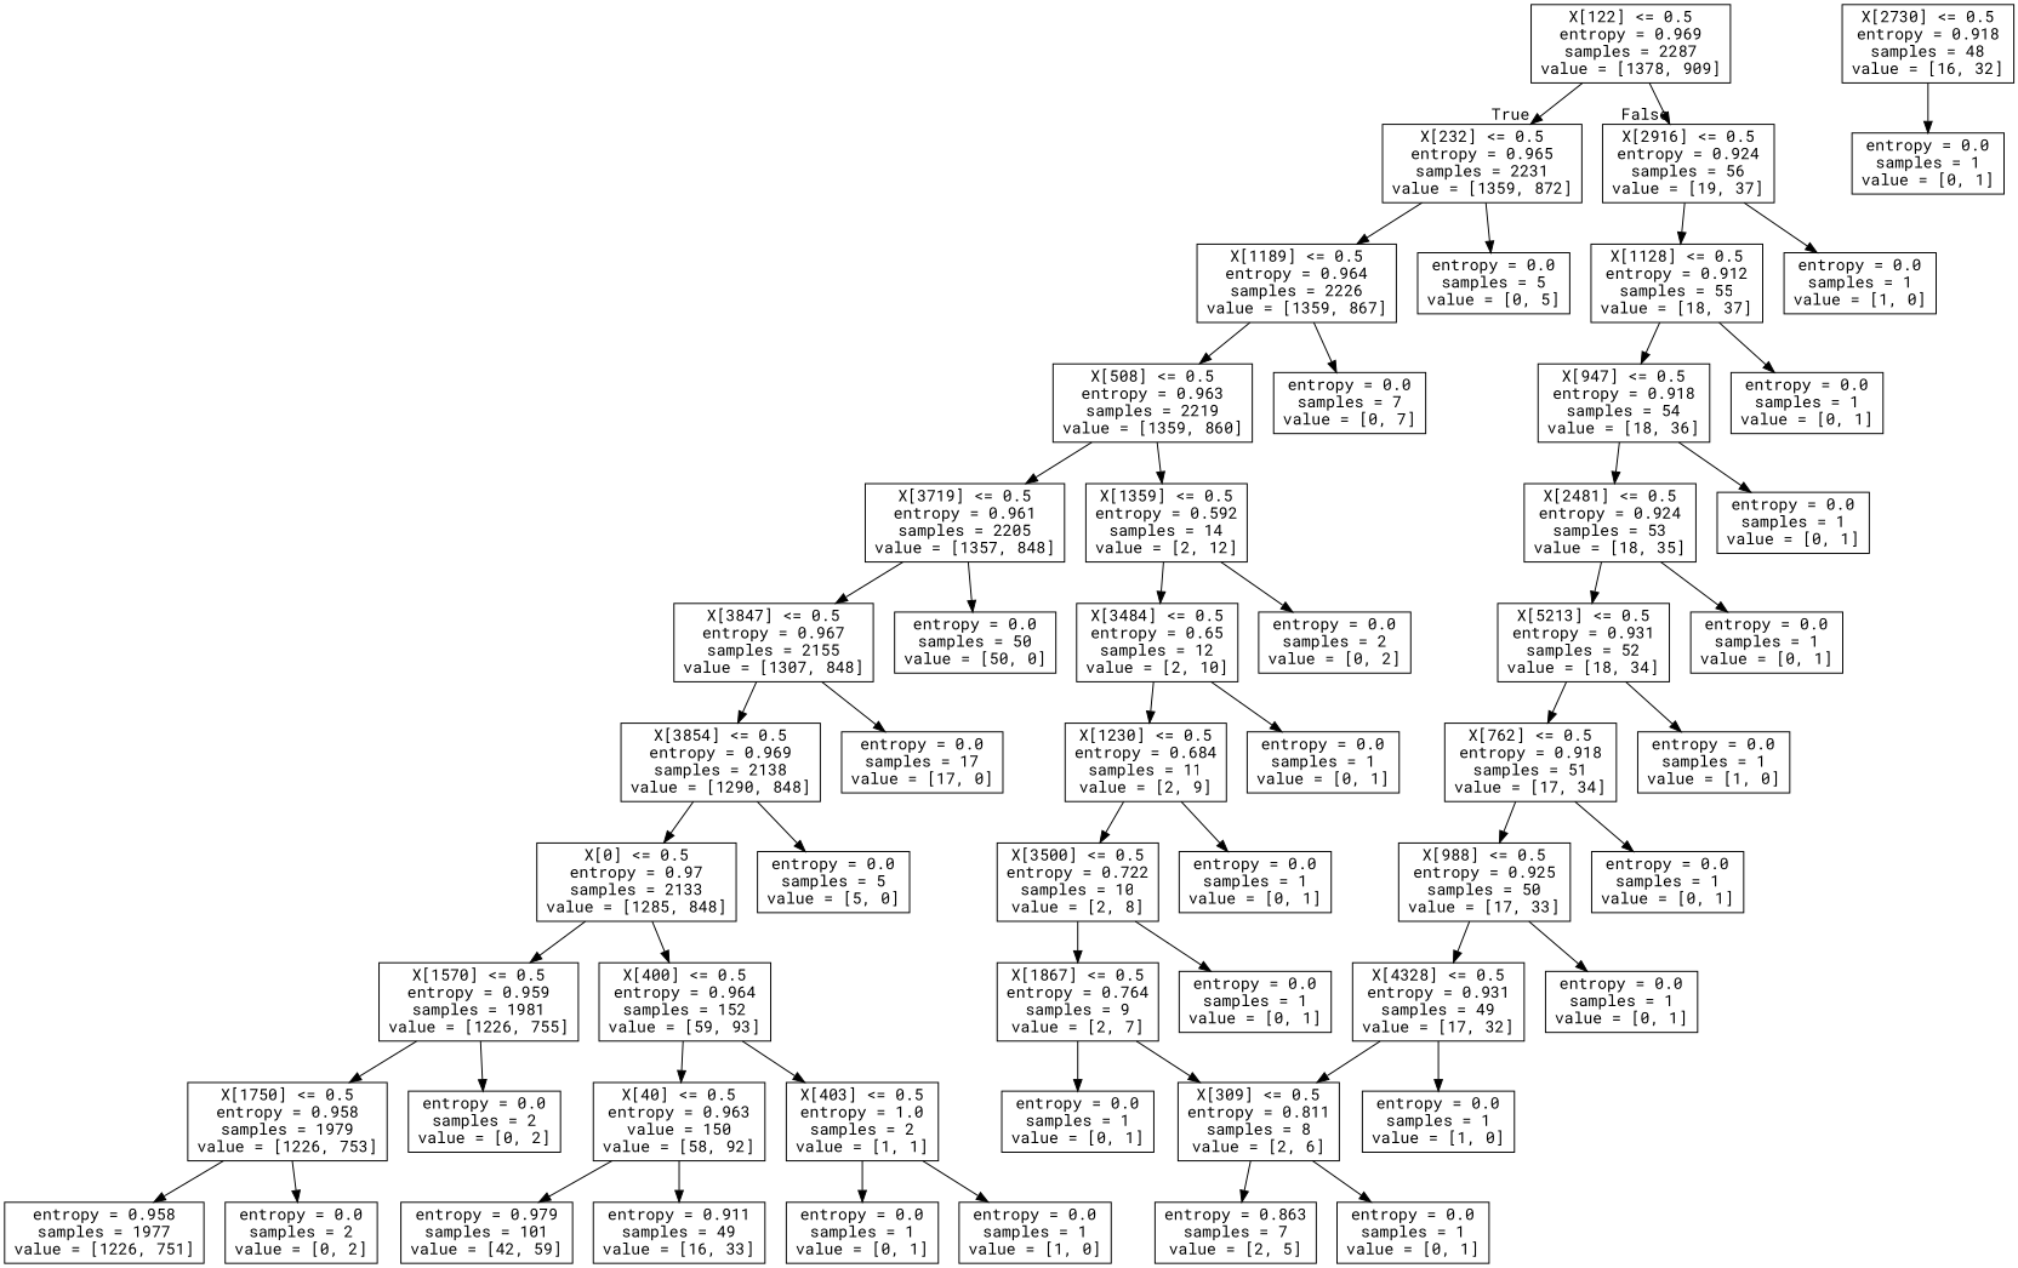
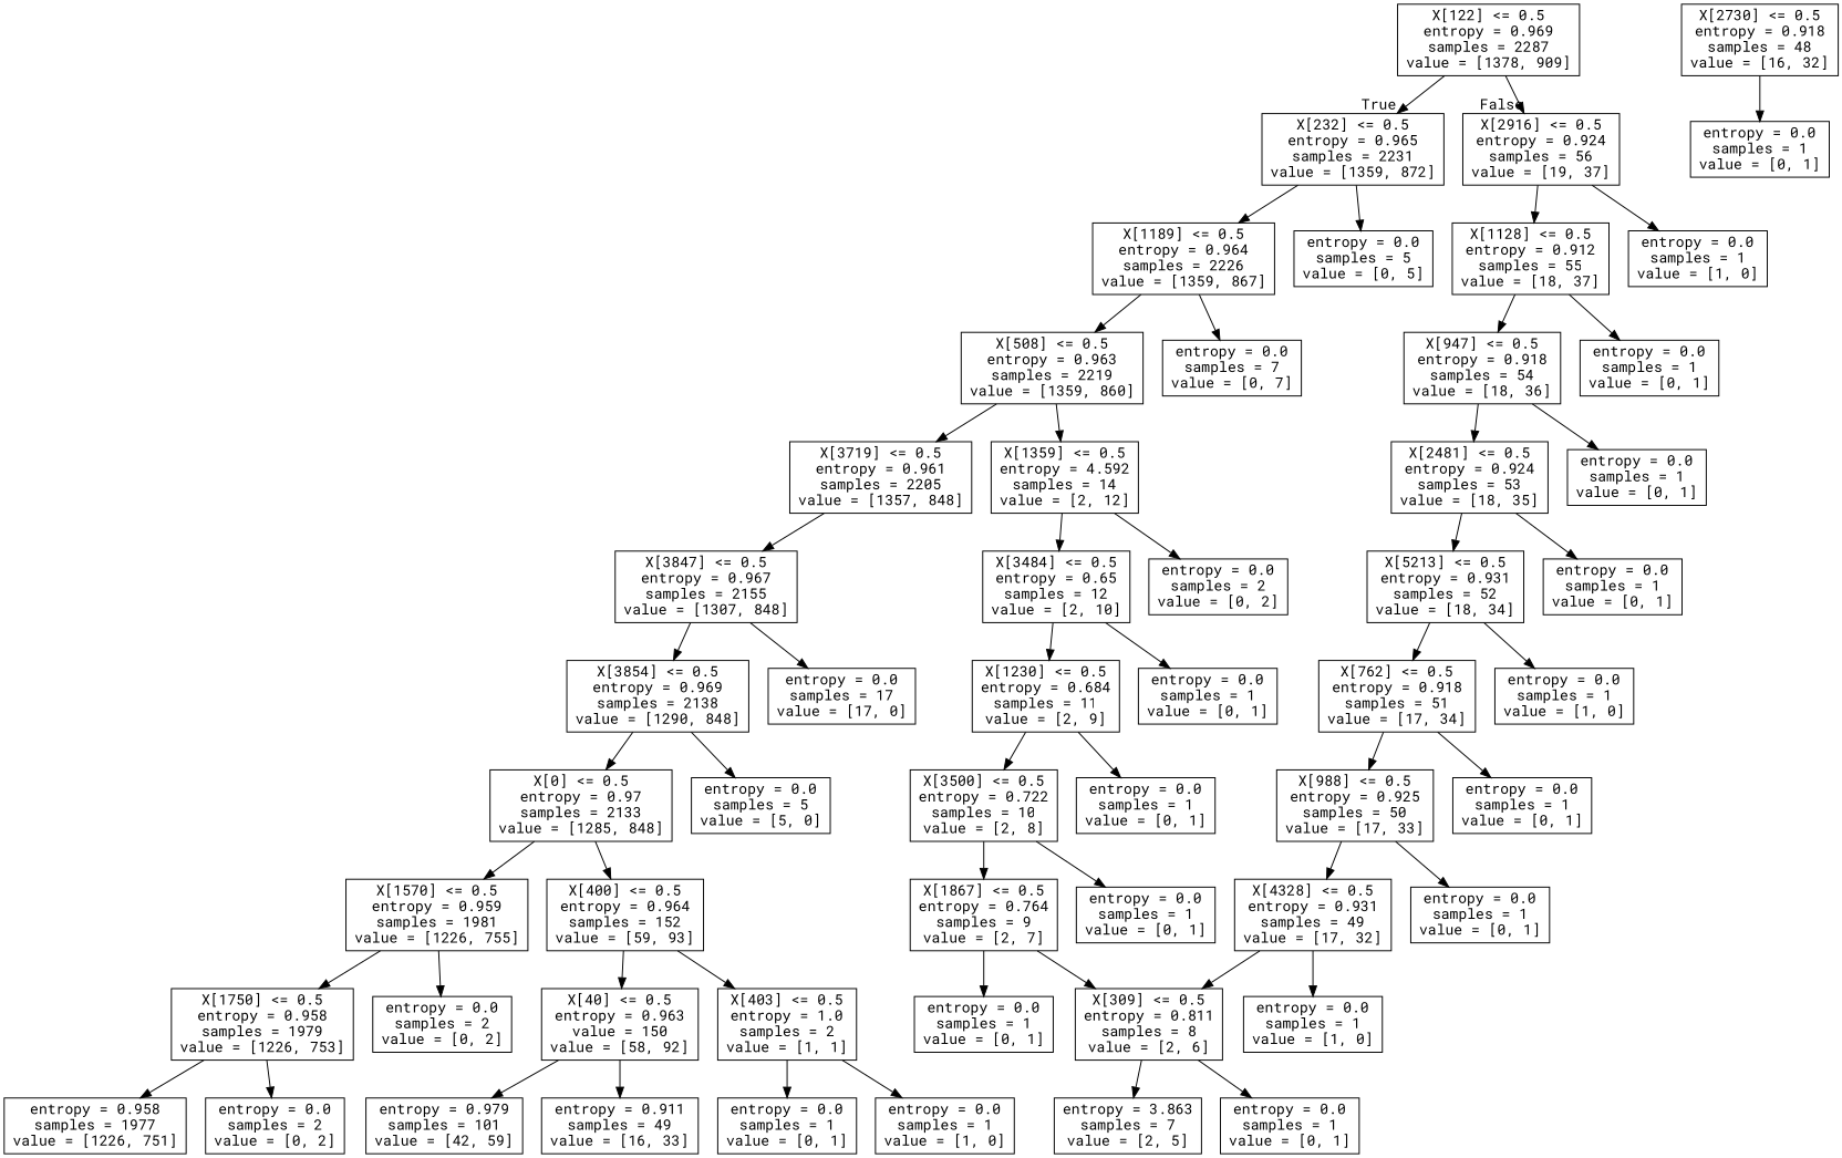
  digraph {
    fontname="Roboto Mono"
    node [fontname="Roboto Mono" shape=box]
    edge [fontname="Roboto Mono"]
    n1 [label="X[122] <= 0.5\nentropy = 0.969\nsamples = 2287\nvalue = [1378, 909]"]
    n2 [label="X[232] <= 0.5\nentropy = 0.965\nsamples = 2231\nvalue = [1359, 872]"]
    n3 [label="X[2916] <= 0.5\nentropy = 0.924\nsamples = 56\nvalue = [19, 37]"]
    n4 [label="X[1189] <= 0.5\nentropy = 0.964\nsamples = 2226\nvalue = [1359, 867]"]
    n5 [label="entropy = 0.0\nsamples = 5\nvalue = [0, 5]"]
    n6 [label="X[1128] <= 0.5\nentropy = 0.912\nsamples = 55\nvalue = [18, 37]"]
    n7 [label="entropy = 0.0\nsamples = 1\nvalue = [1, 0]"]
    n8 [label="X[508] <= 0.5\nentropy = 0.963\nsamples = 2219\nvalue = [1359, 860]"]
    n9 [label="entropy = 0.0\nsamples = 7\nvalue = [0, 7]"]
    n10 [label="X[3719] <= 0.5\nentropy = 0.961\nsamples = 2205\nvalue = [1357, 848]"]
-   n11 [label="X[1359] <= 0.5\nentropy = 0.592\nsamples = 14\nvalue = [2, 12]"]
+   n11 [label="X[1359] <= 0.5\nentropy = 4.592\nsamples = 14\nvalue = [2, 12]"]
    n12 [label="X[3847] <= 0.5\nentropy = 0.967\nsamples = 2155\nvalue = [1307, 848]"]
-   n13 [label="entropy = 0.0\nsamples = 50\nvalue = [50, 0]"]
    n14 [label="X[3484] <= 0.5\nentropy = 0.65\nsamples = 12\nvalue = [2, 10]"]
    n15 [label="entropy = 0.0\nsamples = 2\nvalue = [0, 2]"]
    n16 [label="X[3854] <= 0.5\nentropy = 0.969\nsamples = 2138\nvalue = [1290, 848]"]
    n17 [label="entropy = 0.0\nsamples = 17\nvalue = [17, 0]"]
    n18 [label="X[0] <= 0.5\nentropy = 0.97\nsamples = 2133\nvalue = [1285, 848]"]
    n19 [label="entropy = 0.0\nsamples = 5\nvalue = [5, 0]"]
    n20 [label="X[1570] <= 0.5\nentropy = 0.959\nsamples = 1981\nvalue = [1226, 755]"]
    n21 [label="X[400] <= 0.5\nentropy = 0.964\nsamples = 152\nvalue = [59, 93]"]
    n22 [label="X[1750] <= 0.5\nentropy = 0.958\nsamples = 1979\nvalue = [1226, 753]"]
    n23 [label="entropy = 0.0\nsamples = 2\nvalue = [0, 2]"]
    n24 [label="X[40] <= 0.5\nentropy = 0.963\nvalue = 150\nvalue = [58, 92]"]
    n25 [label="X[403] <= 0.5\nentropy = 1.0\nsamples = 2\nvalue = [1, 1]"]
    n26 [label="entropy = 0.958\nsamples = 1977\nvalue = [1226, 751]"]
    n27 [label="entropy = 0.0\nsamples = 2\nvalue = [0, 2]"]
    n28 [label="entropy = 0.979\nsamples = 101\nvalue = [42, 59]"]
    n29 [label="entropy = 0.911\nsamples = 49\nvalue = [16, 33]"]
    n30 [label="entropy = 0.0\nsamples = 1\nvalue = [0, 1]"]
    n31 [label="entropy = 0.0\nsamples = 1\nvalue = [1, 0]"]
    n32 [label="X[1230] <= 0.5\nentropy = 0.684\nsamples = 11\nvalue = [2, 9]"]
    n33 [label="entropy = 0.0\nsamples = 1\nvalue = [0, 1]"]
    n34 [label="X[3500] <= 0.5\nentropy = 0.722\nsamples = 10\nvalue = [2, 8]"]
    n35 [label="entropy = 0.0\nsamples = 1\nvalue = [0, 1]"]
    n36 [label="X[1867] <= 0.5\nentropy = 0.764\nsamples = 9\nvalue = [2, 7]"]
    n37 [label="entropy = 0.0\nsamples = 1\nvalue = [0, 1]"]
    n38 [label="X[309] <= 0.5\nentropy = 0.811\nsamples = 8\nvalue = [2, 6]"]
    n39 [label="entropy = 0.0\nsamples = 1\nvalue = [0, 1]"]
-   n40 [label="entropy = 0.863\nsamples = 7\nvalue = [2, 5]"]
+   n40 [label="entropy = 3.863\nsamples = 7\nvalue = [2, 5]"]
    n41 [label="entropy = 0.0\nsamples = 1\nvalue = [0, 1]"]
    n42 [label="X[947] <= 0.5\nentropy = 0.918\nsamples = 54\nvalue = [18, 36]"]
    n43 [label="entropy = 0.0\nsamples = 1\nvalue = [0, 1]"]
    n44 [label="X[2481] <= 0.5\nentropy = 0.924\nsamples = 53\nvalue = [18, 35]"]
    n45 [label="entropy = 0.0\nsamples = 1\nvalue = [0, 1]"]
    n46 [label="X[5213] <= 0.5\nentropy = 0.931\nsamples = 52\nvalue = [18, 34]"]
    n47 [label="entropy = 0.0\nsamples = 1\nvalue = [0, 1]"]
    n48 [label="X[762] <= 0.5\nentropy = 0.918\nsamples = 51\nvalue = [17, 34]"]
    n49 [label="entropy = 0.0\nsamples = 1\nvalue = [1, 0]"]
    n50 [label="X[988] <= 0.5\nentropy = 0.925\nsamples = 50\nvalue = [17, 33]"]
    n51 [label="entropy = 0.0\nsamples = 1\nvalue = [0, 1]"]
    n52 [label="X[4328] <= 0.5\nentropy = 0.931\nsamples = 49\nvalue = [17, 32]"]
    n53 [label="entropy = 0.0\nsamples = 1\nvalue = [0, 1]"]
    n54 [label="entropy = 0.0\nsamples = 1\nvalue = [1, 0]"]
    n55 [label="X[2730] <= 0.5\nentropy = 0.918\nsamples = 48\nvalue = [16, 32]"]
    n56 [label="entropy = 0.0\nsamples = 1\nvalue = [0, 1]"]
    n1 -> n2 [headlabel=True labelangle=45 labeldistance=2.5]
    n1 -> n3 [headlabel=False labelangle=-45 labeldistance=2.5]
    n2 -> n4
    n2 -> n5
    n3 -> n6
    n3 -> n7
    n4 -> n8
    n4 -> n9
    n6 -> n42
    n6 -> n43
    n8 -> n10
    n8 -> n11
    n10 -> n12
-   n10 -> n13
    n11 -> n14
    n11 -> n15
    n12 -> n16
    n12 -> n17
    n14 -> n32
    n14 -> n33
    n16 -> n18
    n16 -> n19
    n18 -> n20
    n18 -> n21
    n20 -> n22
    n20 -> n23
    n21 -> n24
    n21 -> n25
    n22 -> n26
    n22 -> n27
    n24 -> n28
    n24 -> n29
    n25 -> n30
    n25 -> n31
    n32 -> n34
    n32 -> n35
    n34 -> n36
    n34 -> n37
    n36 -> n38
    n36 -> n39
    n38 -> n40
    n38 -> n41
    n42 -> n44
    n42 -> n45
    n44 -> n46
    n44 -> n47
    n46 -> n48
    n46 -> n49
    n48 -> n50
    n48 -> n51
    n50 -> n52
    n50 -> n53
    n52 -> n38
    n52 -> n54
    n55 -> n56
  }
